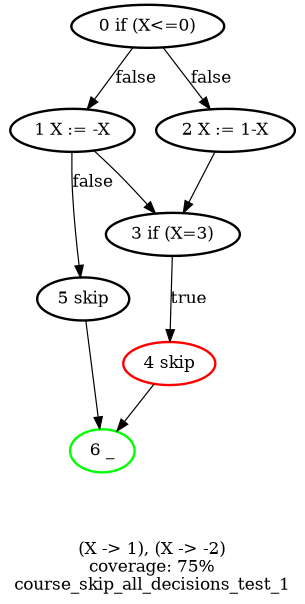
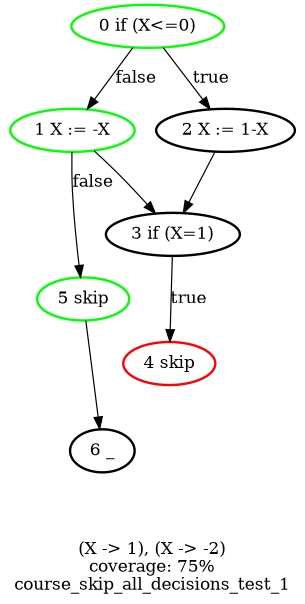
  digraph {
    label="(X -> 1), (X -> -2)\ncoverage: 75%\ncourse_skip_all_decisions_test_1"
    node [style=bold]
    "4 skip" [color=red]
-   "3 if (X=1)" [label="3 if (X=3)"]
-   "6 _" [color=green]
-   "5 skip" [color=black]
-   "1 X := -X" [color=black]
+   "3 if (X=1)"
+   "6 _"
+   "5 skip" [color=green]
+   "1 X := -X" [color=green]
    "2 X := 1-X" [color=black]
-   "0 if (X<=0)"
-   "4 skip" -> "6 _"
+   "0 if (X<=0)" [color=green]
    "3 if (X=1)" -> "4 skip" [label=true]
    "5 skip" -> "6 _"
    "1 X := -X" -> "3 if (X=1)"
    "1 X := -X" -> "5 skip" [label=false]
    "2 X := 1-X" -> "3 if (X=1)"
    "0 if (X<=0)" -> "1 X := -X" [label=false]
-   "0 if (X<=0)" -> "2 X := 1-X" [label=false]
+   "0 if (X<=0)" -> "2 X := 1-X" [label=true]
  }
